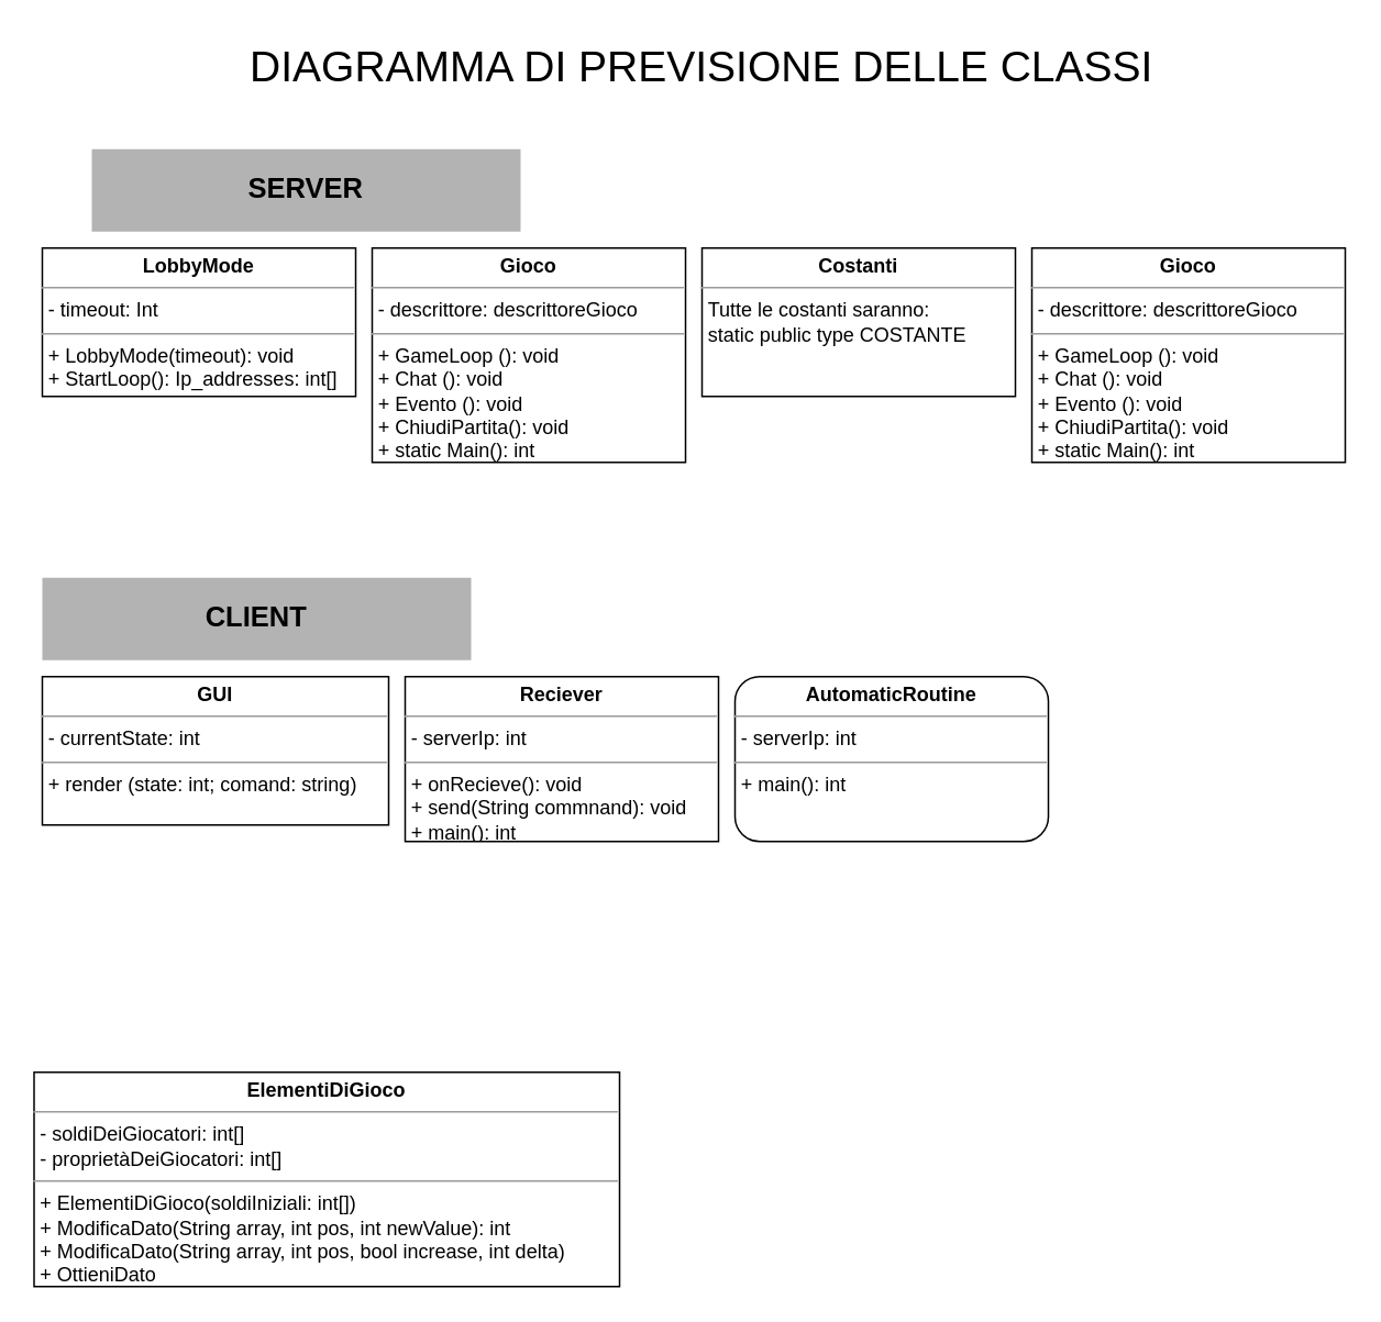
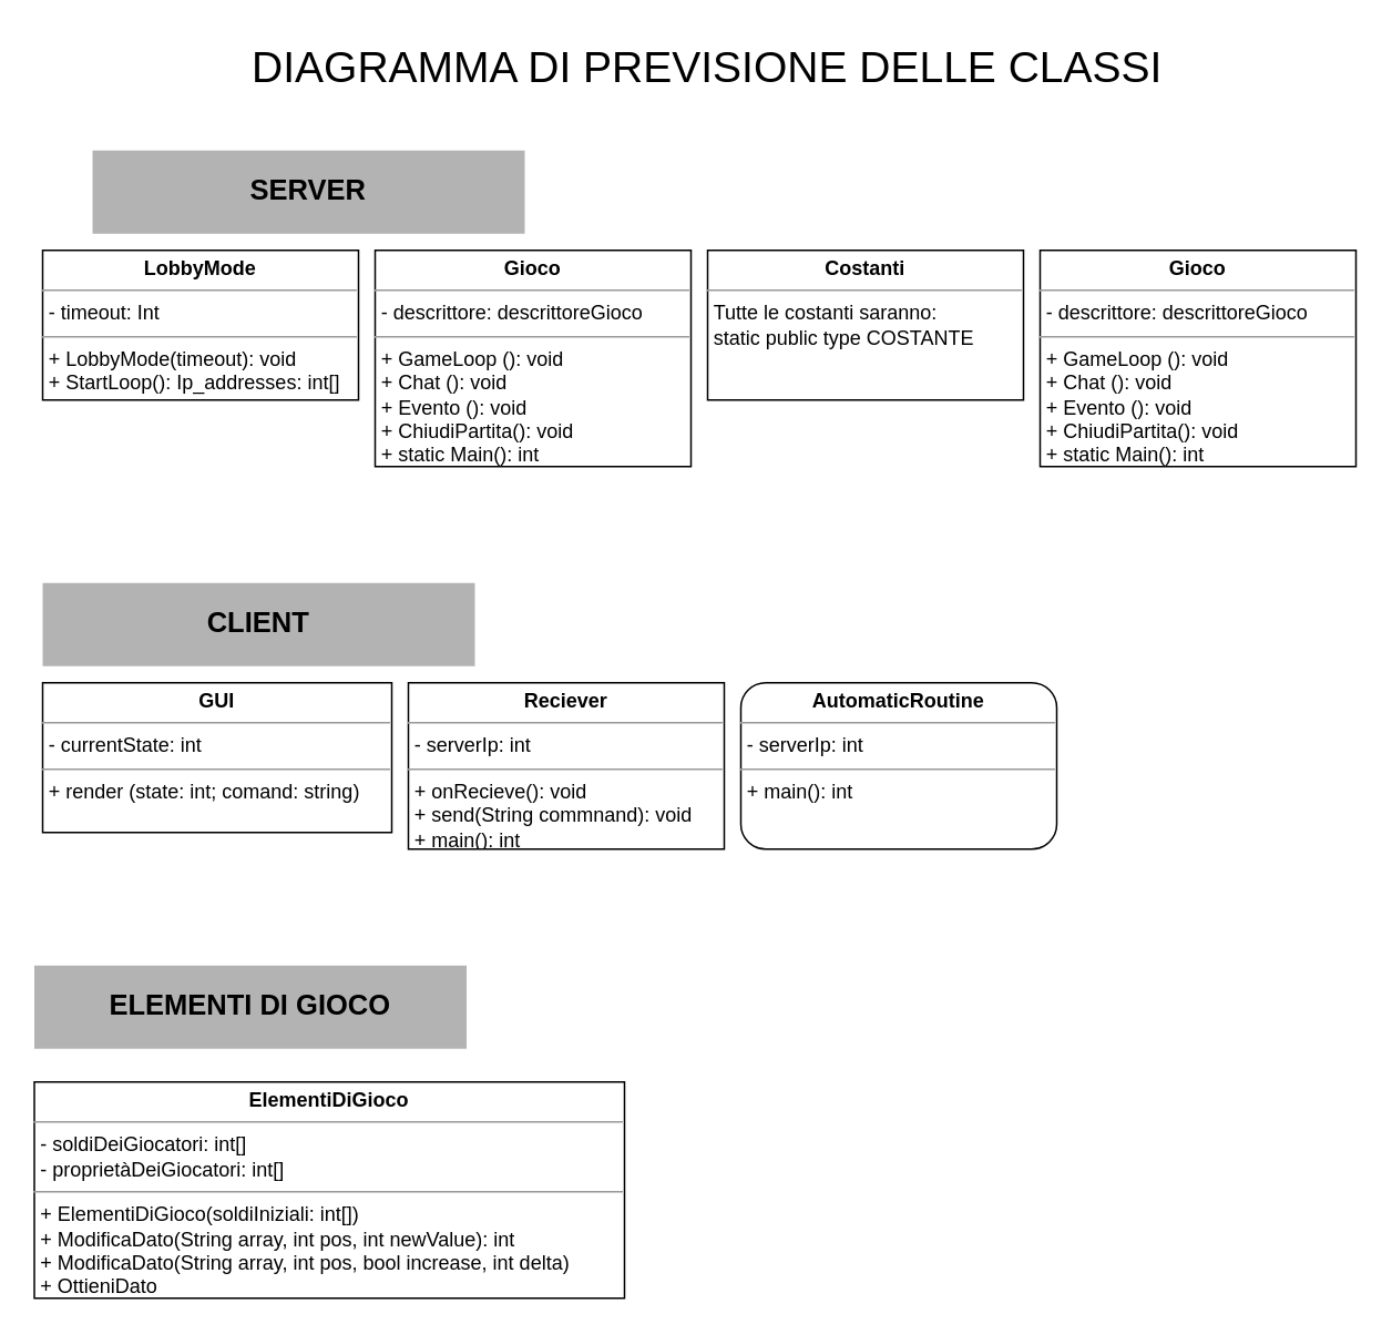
  <mxCell id="0" />
  <mxCell id="1" parent="0" />
  <mxCell id="2" value="SERVER" style="rounded=0;whiteSpace=wrap;html=1;fillColor=#B3B3B3;strokeColor=none;fontSize=17;fontStyle=1" vertex="1" parent="1"><mxGeometry x="55" y="90" width="260" height="50" as="geometry" /></mxCell>
  <mxCell id="3" value="&lt;p style=&quot;margin: 0px ; margin-top: 4px ; text-align: center&quot;&gt;&lt;b&gt;LobbyMode&lt;/b&gt;&lt;/p&gt;&lt;hr size=&quot;1&quot;&gt;&lt;p style=&quot;margin: 0px ; margin-left: 4px&quot;&gt;- timeout: Int&lt;/p&gt;&lt;hr size=&quot;1&quot;&gt;&lt;p style=&quot;margin: 0px ; margin-left: 4px&quot;&gt;+ LobbyMode(timeout): void&lt;/p&gt;&lt;p style=&quot;margin: 0px ; margin-left: 4px&quot;&gt;+ StartLoop(): Ip_addresses: int[]&lt;/p&gt;" style="verticalAlign=top;align=left;overflow=fill;fontSize=12;fontFamily=Helvetica;html=1;" vertex="1" parent="1"><mxGeometry x="25" y="150" width="190" height="90" as="geometry" /></mxCell>
  <mxCell id="4" value="&lt;p style=&quot;margin: 0px ; margin-top: 4px ; text-align: center&quot;&gt;&lt;b&gt;Gioco&lt;/b&gt;&lt;/p&gt;&lt;hr size=&quot;1&quot;&gt;&lt;p style=&quot;margin: 0px ; margin-left: 4px&quot;&gt;- descrittore: descrittoreGioco&lt;/p&gt;&lt;hr size=&quot;1&quot;&gt;&lt;p style=&quot;margin: 0px ; margin-left: 4px&quot;&gt;+ GameLoop (): void&lt;/p&gt;&lt;p style=&quot;margin: 0px ; margin-left: 4px&quot;&gt;+ Chat (): void&lt;/p&gt;&lt;p style=&quot;margin: 0px ; margin-left: 4px&quot;&gt;+ Evento (): void&lt;/p&gt;&lt;p style=&quot;margin: 0px ; margin-left: 4px&quot;&gt;+ ChiudiPartita(): void&lt;/p&gt;&lt;p style=&quot;margin: 0px ; margin-left: 4px&quot;&gt;+ static Main(): int&lt;/p&gt;" style="verticalAlign=top;align=left;overflow=fill;fontSize=12;fontFamily=Helvetica;html=1;" vertex="1" parent="1"><mxGeometry x="225" y="150" width="190" height="130" as="geometry" /></mxCell>
  <mxCell id="5" value="&lt;p style=&quot;margin: 0px ; margin-top: 4px ; text-align: center&quot;&gt;&lt;b&gt;Costanti&lt;/b&gt;&lt;/p&gt;&lt;hr size=&quot;1&quot;&gt;&lt;p style=&quot;margin: 0px ; margin-left: 4px&quot;&gt;Tutte le costanti saranno:&lt;/p&gt;&lt;p style=&quot;margin: 0px ; margin-left: 4px&quot;&gt;static public type COSTANTE&lt;/p&gt;" style="verticalAlign=top;align=left;overflow=fill;fontSize=12;fontFamily=Helvetica;html=1;" vertex="1" parent="1"><mxGeometry x="425" y="150" width="190" height="90" as="geometry" /></mxCell>
  <mxCell id="6" value="CLIENT" style="rounded=0;whiteSpace=wrap;html=1;fillColor=#B3B3B3;strokeColor=none;fontSize=17;fontStyle=1" vertex="1" parent="1"><mxGeometry x="25" y="350" width="260" height="50" as="geometry" /></mxCell>
  <mxCell id="7" value="&lt;p style=&quot;margin: 0px ; margin-top: 4px ; text-align: center&quot;&gt;&lt;b&gt;GUI&lt;/b&gt;&lt;/p&gt;&lt;hr size=&quot;1&quot;&gt;&lt;p style=&quot;margin: 0px ; margin-left: 4px&quot;&gt;- currentState: int&lt;/p&gt;&lt;hr size=&quot;1&quot;&gt;&lt;p style=&quot;margin: 0px ; margin-left: 4px&quot;&gt;+ render (state: int; comand: string)&amp;nbsp;&lt;/p&gt;" style="verticalAlign=top;align=left;overflow=fill;fontSize=12;fontFamily=Helvetica;html=1;" vertex="1" parent="1"><mxGeometry x="25" y="410" width="210" height="90" as="geometry" /></mxCell>
  <mxCell id="8" value="&lt;p style=&quot;margin: 0px ; margin-top: 4px ; text-align: center&quot;&gt;&lt;b&gt;Reciever&lt;/b&gt;&lt;/p&gt;&lt;hr size=&quot;1&quot;&gt;&lt;p style=&quot;margin: 0px ; margin-left: 4px&quot;&gt;- serverIp: int&lt;/p&gt;&lt;hr size=&quot;1&quot;&gt;&lt;p style=&quot;margin: 0px ; margin-left: 4px&quot;&gt;+ onRecieve(): void&lt;/p&gt;&lt;p style=&quot;margin: 0px ; margin-left: 4px&quot;&gt;+ send(String commnand): void&lt;/p&gt;&lt;p style=&quot;margin: 0px ; margin-left: 4px&quot;&gt;+ main(): int&lt;/p&gt;" style="verticalAlign=top;align=left;overflow=fill;fontSize=12;fontFamily=Helvetica;html=1;" vertex="1" parent="1"><mxGeometry x="245" y="410" width="190" height="100" as="geometry" /></mxCell>
+ <mxCell id="9" value="ELEMENTI DI GIOCO" style="rounded=0;whiteSpace=wrap;html=1;fillColor=#B3B3B3;strokeColor=none;fontSize=17;fontStyle=1" vertex="1" parent="1"><mxGeometry x="20" y="580" width="260" height="50" as="geometry" /></mxCell>
  <mxCell id="10" value="&lt;p style=&quot;margin: 0px ; margin-top: 4px ; text-align: center&quot;&gt;&lt;b&gt;ElementiDiGioco&lt;/b&gt;&lt;/p&gt;&lt;hr size=&quot;1&quot;&gt;&lt;p style=&quot;margin: 0px ; margin-left: 4px&quot;&gt;- soldiDeiGiocatori: int[]&lt;/p&gt;&lt;p style=&quot;margin: 0px ; margin-left: 4px&quot;&gt;- proprietàDeiGiocatori: int[]&lt;/p&gt;&lt;hr size=&quot;1&quot;&gt;&lt;p style=&quot;margin: 0px ; margin-left: 4px&quot;&gt;+ ElementiDiGioco(soldiIniziali: int[])&lt;/p&gt;&lt;p style=&quot;margin: 0px ; margin-left: 4px&quot;&gt;+ ModificaDato(String array, int pos, int newValue): int&lt;/p&gt;&lt;p style=&quot;margin: 0px ; margin-left: 4px&quot;&gt;+ ModificaDato(String array, int pos, bool increase, int delta)&lt;/p&gt;&lt;p style=&quot;margin: 0px ; margin-left: 4px&quot;&gt;+ OttieniDato&lt;/p&gt;" style="verticalAlign=top;align=left;overflow=fill;fontSize=12;fontFamily=Helvetica;html=1;" vertex="1" parent="1"><mxGeometry x="20" y="650" width="355" height="130" as="geometry" /></mxCell>
  <mxCell id="11" value="&lt;p style=&quot;margin: 0px ; margin-top: 4px ; text-align: center&quot;&gt;&lt;b&gt;Gioco&lt;/b&gt;&lt;/p&gt;&lt;hr size=&quot;1&quot;&gt;&lt;p style=&quot;margin: 0px ; margin-left: 4px&quot;&gt;- descrittore: descrittoreGioco&lt;/p&gt;&lt;hr size=&quot;1&quot;&gt;&lt;p style=&quot;margin: 0px ; margin-left: 4px&quot;&gt;+ GameLoop (): void&lt;/p&gt;&lt;p style=&quot;margin: 0px ; margin-left: 4px&quot;&gt;+ Chat (): void&lt;/p&gt;&lt;p style=&quot;margin: 0px ; margin-left: 4px&quot;&gt;+ Evento (): void&lt;/p&gt;&lt;p style=&quot;margin: 0px ; margin-left: 4px&quot;&gt;+ ChiudiPartita(): void&lt;/p&gt;&lt;p style=&quot;margin: 0px ; margin-left: 4px&quot;&gt;+ static Main(): int&lt;/p&gt;" style="verticalAlign=top;align=left;overflow=fill;fontSize=12;fontFamily=Helvetica;html=1;" vertex="1" parent="1"><mxGeometry x="625" y="150" width="190" height="130" as="geometry" /></mxCell>
  <mxCell id="12" value="DIAGRAMMA DI PREVISIONE DELLE CLASSI" style="text;html=1;strokeColor=none;fillColor=none;align=center;verticalAlign=middle;whiteSpace=wrap;rounded=0;fontFamily=Helvetica;fontSize=26;" vertex="1" parent="1"><mxGeometry x="35" y="20" width="780" height="40" as="geometry" /></mxCell>
  <mxCell id="13" value="&lt;p style=&quot;margin: 0px ; margin-top: 4px ; text-align: center&quot;&gt;&lt;b&gt;AutomaticRoutine&lt;/b&gt;&lt;/p&gt;&lt;hr size=&quot;1&quot;&gt;&lt;p style=&quot;margin: 0px ; margin-left: 4px&quot;&gt;- serverIp: int&lt;/p&gt;&lt;hr size=&quot;1&quot;&gt;&lt;p style=&quot;margin: 0px ; margin-left: 4px&quot;&gt;&lt;span&gt;+ main(): int&lt;/span&gt;&lt;br&gt;&lt;/p&gt;" style="verticalAlign=top;align=left;overflow=fill;fontSize=12;fontFamily=Helvetica;html=1;rounded=1;" vertex="1" parent="1"><mxGeometry x="445" y="410" width="190" height="100" as="geometry" /></mxCell>
